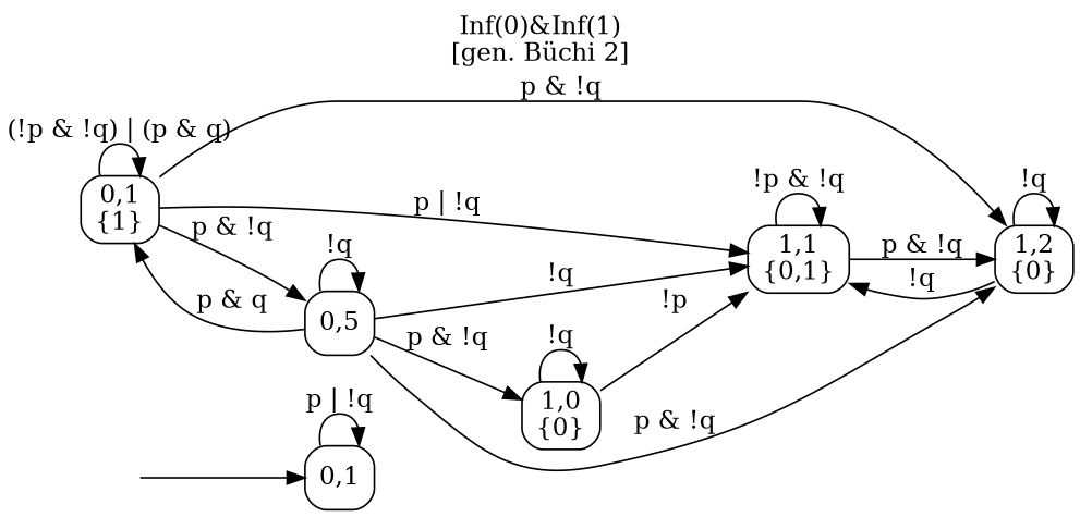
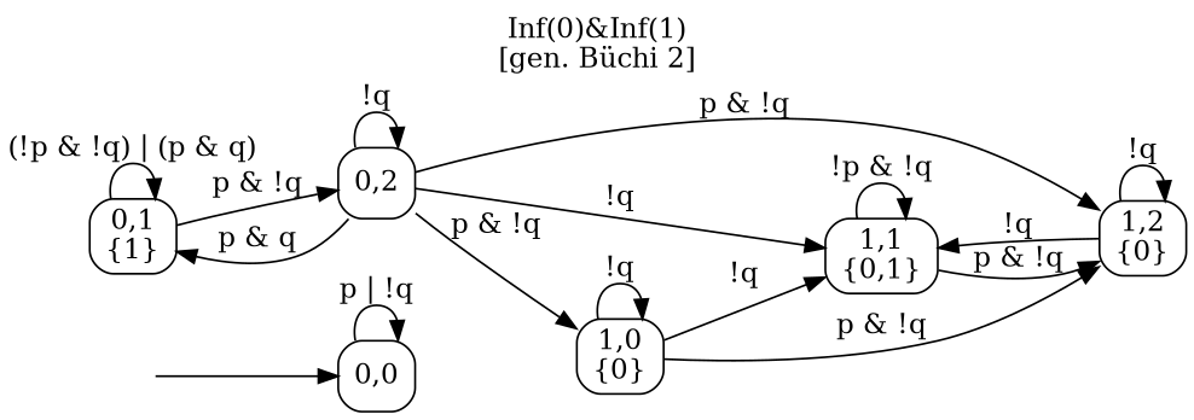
  digraph {
    label="Inf(0)&Inf(1)\n[gen. Büchi 2]"
    labelloc=t
    rankdir=LR
    node [shape=box style=rounded]
    I [style=invis width=0]
-   n2 [label="0,1" width=0.5]
+   n2 [label="0,0" width=0.5]
    n3 [label="0,1\n{1}" width=0.5]
    n4 [label="1,1\n{0,1}" width=0.5]
    n5 [label="1,2\n{0}" width=0.5]
-   n6 [label="0,5" width=0.5]
+   n6 [label="0,2" width=0.5]
    n7 [label="1,0\n{0}" width=0.5]
    I -> n2
    n2 -> n2 [label="p | !q"]
    n3 -> n3 [label="(!p & !q) | (p & q)"]
-   n3 -> n4 [label="p | !q"]
-   n3 -> n5 [label="p & !q"]
+   n7 -> n5 [label="p & !q"]
    n3 -> n6 [label="p & !q"]
    n4 -> n4 [label="!p & !q"]
    n4 -> n5 [label="p & !q"]
    n5 -> n4 [label="!q"]
    n5 -> n5 [label="!q"]
    n6 -> n3 [label="p & q"]
    n6 -> n4 [label="!q"]
    n6 -> n5 [label="p & !q"]
    n6 -> n6 [label="!q"]
    n6 -> n7 [label="p & !q"]
-   n7 -> n4 [label="!p"]
+   n7 -> n4 [label="!q"]
    n7 -> n7 [label="!q"]
  }
